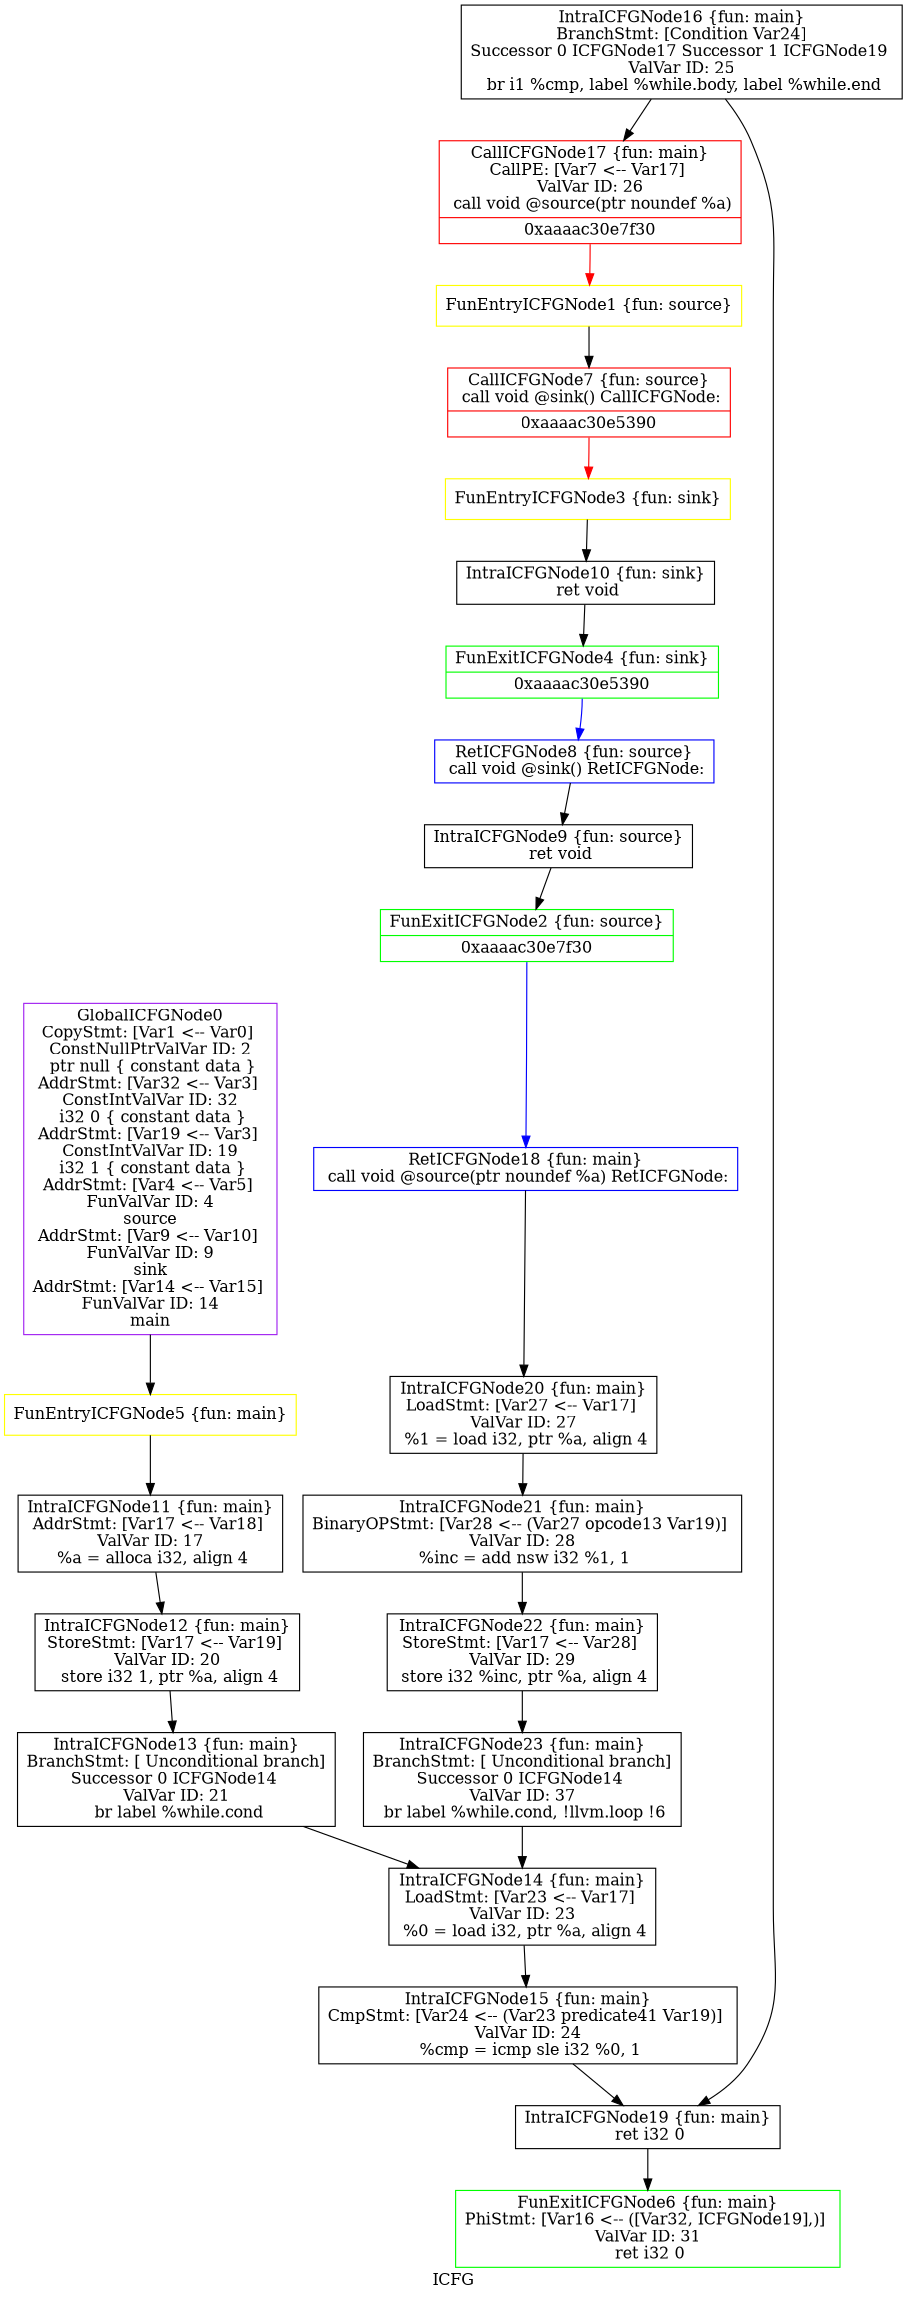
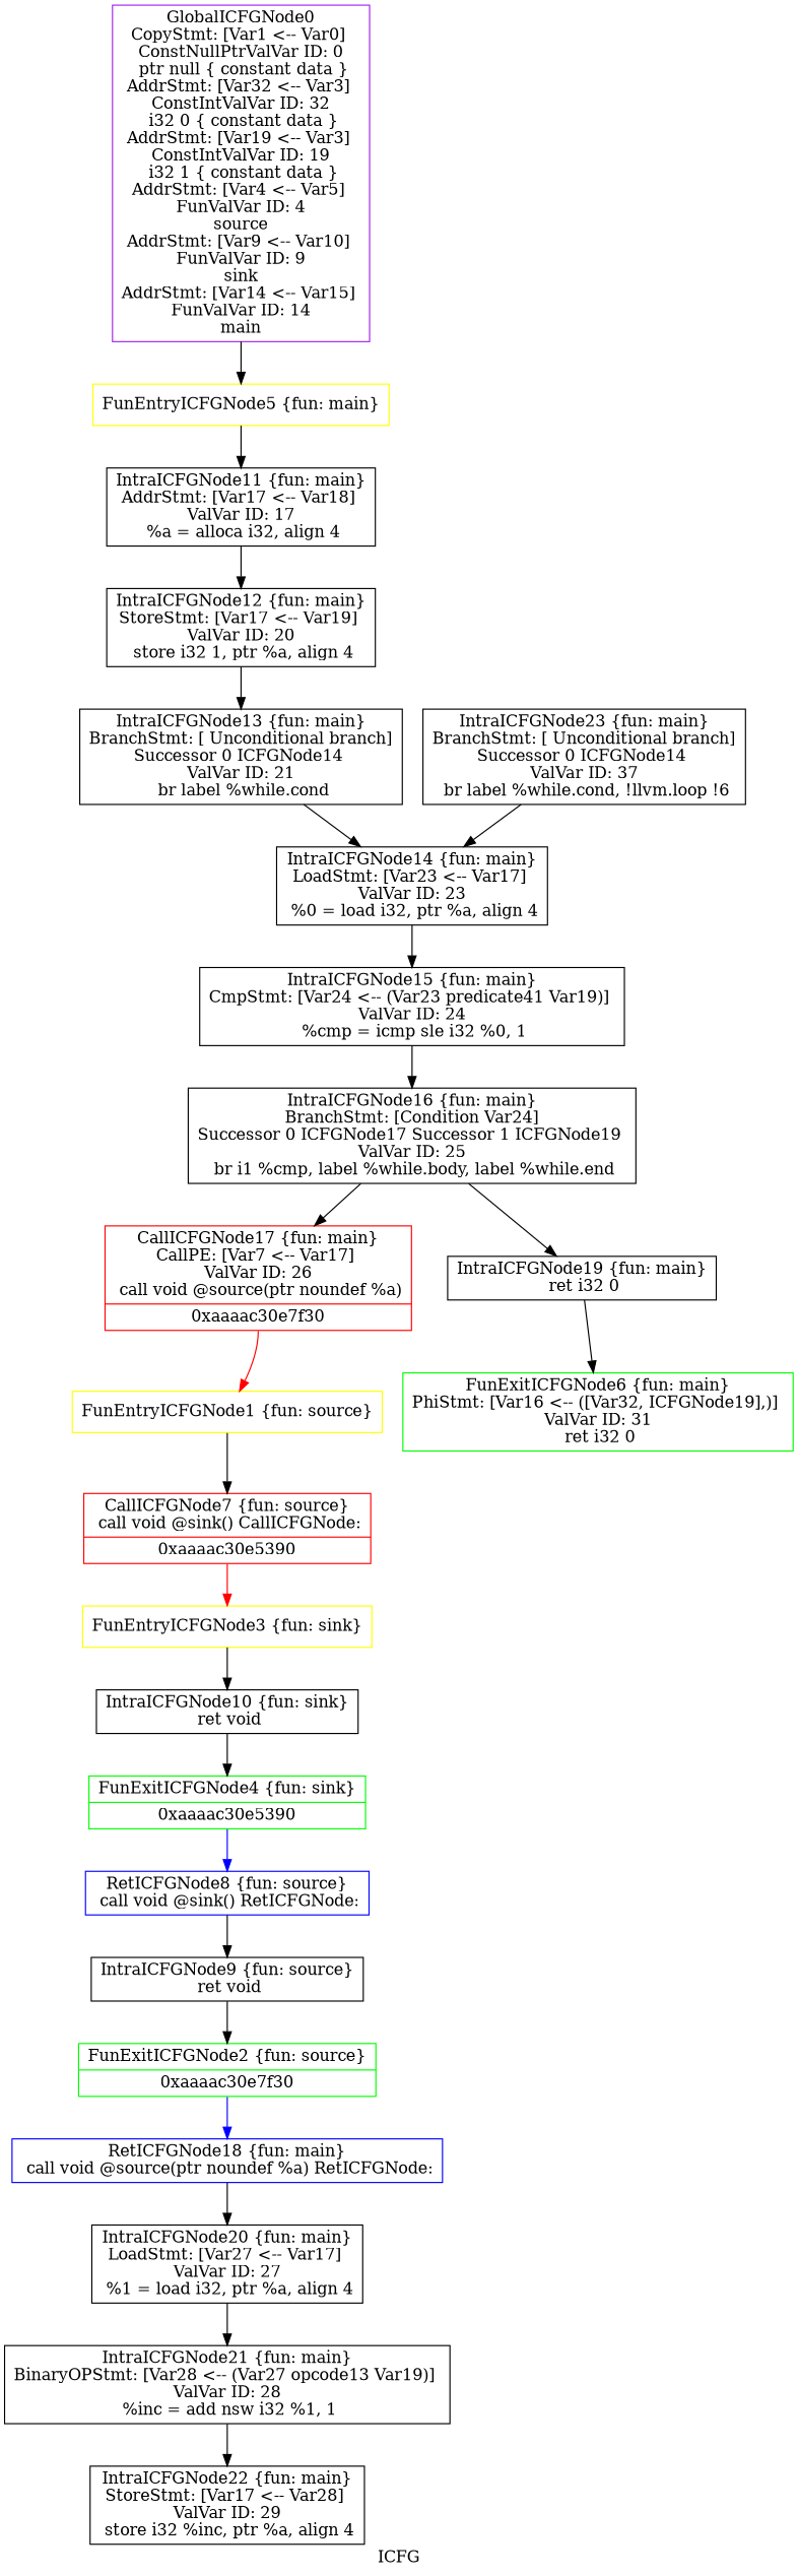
  digraph {
    label=ICFG
    node [color=black shape=record]
    edge [style=solid]
-   n1 [color=purple label="{GlobalICFGNode0\nCopyStmt: [Var1 \<-- Var0]  \nConstNullPtrValVar ID: 2\n ptr null \{ constant data \}\nAddrStmt: [Var32 \<-- Var3]  \nConstIntValVar ID: 32\n i32 0 \{ constant data \}\nAddrStmt: [Var19 \<-- Var3]  \nConstIntValVar ID: 19\n i32 1 \{ constant data \}\nAddrStmt: [Var4 \<-- Var5]  \nFunValVar ID: 4\nsource\nAddrStmt: [Var9 \<-- Var10]  \nFunValVar ID: 9\nsink\nAddrStmt: [Var14 \<-- Var15]  \nFunValVar ID: 14\nmain}"]
+   n1 [color=purple label="{GlobalICFGNode0\nCopyStmt: [Var1 \<-- Var0]  \nConstNullPtrValVar ID: 0\n ptr null \{ constant data \}\nAddrStmt: [Var32 \<-- Var3]  \nConstIntValVar ID: 32\n i32 0 \{ constant data \}\nAddrStmt: [Var19 \<-- Var3]  \nConstIntValVar ID: 19\n i32 1 \{ constant data \}\nAddrStmt: [Var4 \<-- Var5]  \nFunValVar ID: 4\nsource\nAddrStmt: [Var9 \<-- Var10]  \nFunValVar ID: 9\nsink\nAddrStmt: [Var14 \<-- Var15]  \nFunValVar ID: 14\nmain}"]
    n2 [color=yellow label="{FunEntryICFGNode5 \{fun: main\}}"]
    n3 [label="{IntraICFGNode11 \{fun: main\}\nAddrStmt: [Var17 \<-- Var18]  \nValVar ID: 17\n   %a = alloca i32, align 4 }"]
    n4 [label="{IntraICFGNode12 \{fun: main\}\nStoreStmt: [Var17 \<-- Var19]  \nValVar ID: 20\n   store i32 1, ptr %a, align 4 }"]
    n5 [color=yellow label="{FunEntryICFGNode1 \{fun: source\}}"]
    n6 [color=red label="{CallICFGNode7 \{fun: source\}\n   call void @sink() CallICFGNode: |{<s0>0xaaaac30e5390}}"]
    n7 [color=yellow label="{FunEntryICFGNode3 \{fun: sink\}}"]
    n8 [label="{IntraICFGNode10 \{fun: sink\}\n   ret void }"]
    n9 [color=green label="{FunExitICFGNode2 \{fun: source\}|{<s0>0xaaaac30e7f30}}"]
    n10 [color=blue label="{RetICFGNode18 \{fun: main\}\n   call void @source(ptr noundef %a) RetICFGNode: }"]
    n11 [label="{IntraICFGNode20 \{fun: main\}\nLoadStmt: [Var27 \<-- Var17]  \nValVar ID: 27\n   %1 = load i32, ptr %a, align 4 }"]
    n12 [label="{IntraICFGNode21 \{fun: main\}\nBinaryOPStmt: [Var28 \<-- (Var27 opcode13 Var19)]  \nValVar ID: 28\n   %inc = add nsw i32 %1, 1 }"]
    n13 [color=green label="{FunExitICFGNode4 \{fun: sink\}|{<s0>0xaaaac30e5390}}"]
    n14 [color=blue label="{RetICFGNode8 \{fun: source\}\n   call void @sink() RetICFGNode: }"]
    n15 [label="{IntraICFGNode9 \{fun: source\}\n   ret void }"]
    n16 [label="{IntraICFGNode13 \{fun: main\}\nBranchStmt: [ Unconditional branch]\nSuccessor 0 ICFGNode14   \nValVar ID: 21\n   br label %while.cond }"]
    n17 [color=green label="{FunExitICFGNode6 \{fun: main\}\nPhiStmt: [Var16 \<-- ([Var32, ICFGNode19],)]  \nValVar ID: 31\n   ret i32 0 }"]
    n18 [label="{IntraICFGNode14 \{fun: main\}\nLoadStmt: [Var23 \<-- Var17]  \nValVar ID: 23\n   %0 = load i32, ptr %a, align 4 }"]
    n19 [label="{IntraICFGNode15 \{fun: main\}\nCmpStmt: [Var24 \<-- (Var23 predicate41 Var19)]  \nValVar ID: 24\n   %cmp = icmp sle i32 %0, 1 }"]
    n20 [label="{IntraICFGNode16 \{fun: main\}\nBranchStmt: [Condition Var24]\nSuccessor 0 ICFGNode17   Successor 1 ICFGNode19   \nValVar ID: 25\n   br i1 %cmp, label %while.body, label %while.end }"]
    n21 [color=red label="{CallICFGNode17 \{fun: main\}\nCallPE: [Var7 \<-- Var17]  \nValVar ID: 26\n   call void @source(ptr noundef %a) |{<s0>0xaaaac30e7f30}}"]
    n22 [label="{IntraICFGNode19 \{fun: main\}\n   ret i32 0 }"]
    n23 [label="{IntraICFGNode22 \{fun: main\}\nStoreStmt: [Var17 \<-- Var28]  \nValVar ID: 29\n   store i32 %inc, ptr %a, align 4 }"]
    n24 [label="{IntraICFGNode23 \{fun: main\}\nBranchStmt: [ Unconditional branch]\nSuccessor 0 ICFGNode14   \nValVar ID: 37\n   br label %while.cond, !llvm.loop !6 }"]
    n1 -> n2
    n2 -> n3
    n3 -> n4
    n4 -> n16
    n5 -> n6
    n6 -> n7 [color=red tailport=s0]
    n7 -> n8
    n8 -> n13
    n9 -> n10 [color=blue tailport=s0]
    n10 -> n11
    n11 -> n12
    n12 -> n23
    n13 -> n14 [color=blue tailport=s0]
    n14 -> n15
    n15 -> n9
    n16 -> n18
    n18 -> n19
-   n19 -> n22
+   n19 -> n20
    n20 -> n21
    n20 -> n22
    n21 -> n5 [color=red tailport=s0]
    n22 -> n17
-   n23 -> n24
    n24 -> n18
  }
